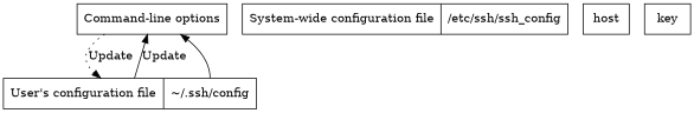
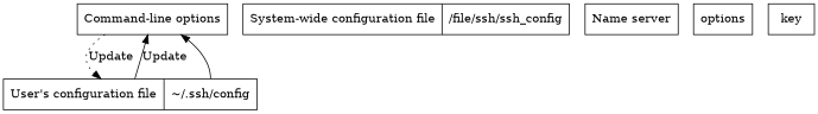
  digraph {
    node [shape=record]
    edge [headport=f1]
    n1 [label="<f1>Command-line options"]
    n2 [label="<f1>User's configuration file|<f2> ~/.ssh/config"]
-   n3 [label="<f1>System-wide configuration file|<f2> /etc/ssh/ssh_config"]
-   host
+   n3 [label="<f1>System-wide configuration file|<f2> /file/ssh/ssh_config"]
+   n4 [label="<f1>Name server"]
+   host [label=options]
    key
    n1 -> n2 [headport=f11 label=Update style=dotted tailport=f10]
    n2 -> n1 [tailport=f2]
    n2 -> n1 [label=Update tailport=f3]
  }
